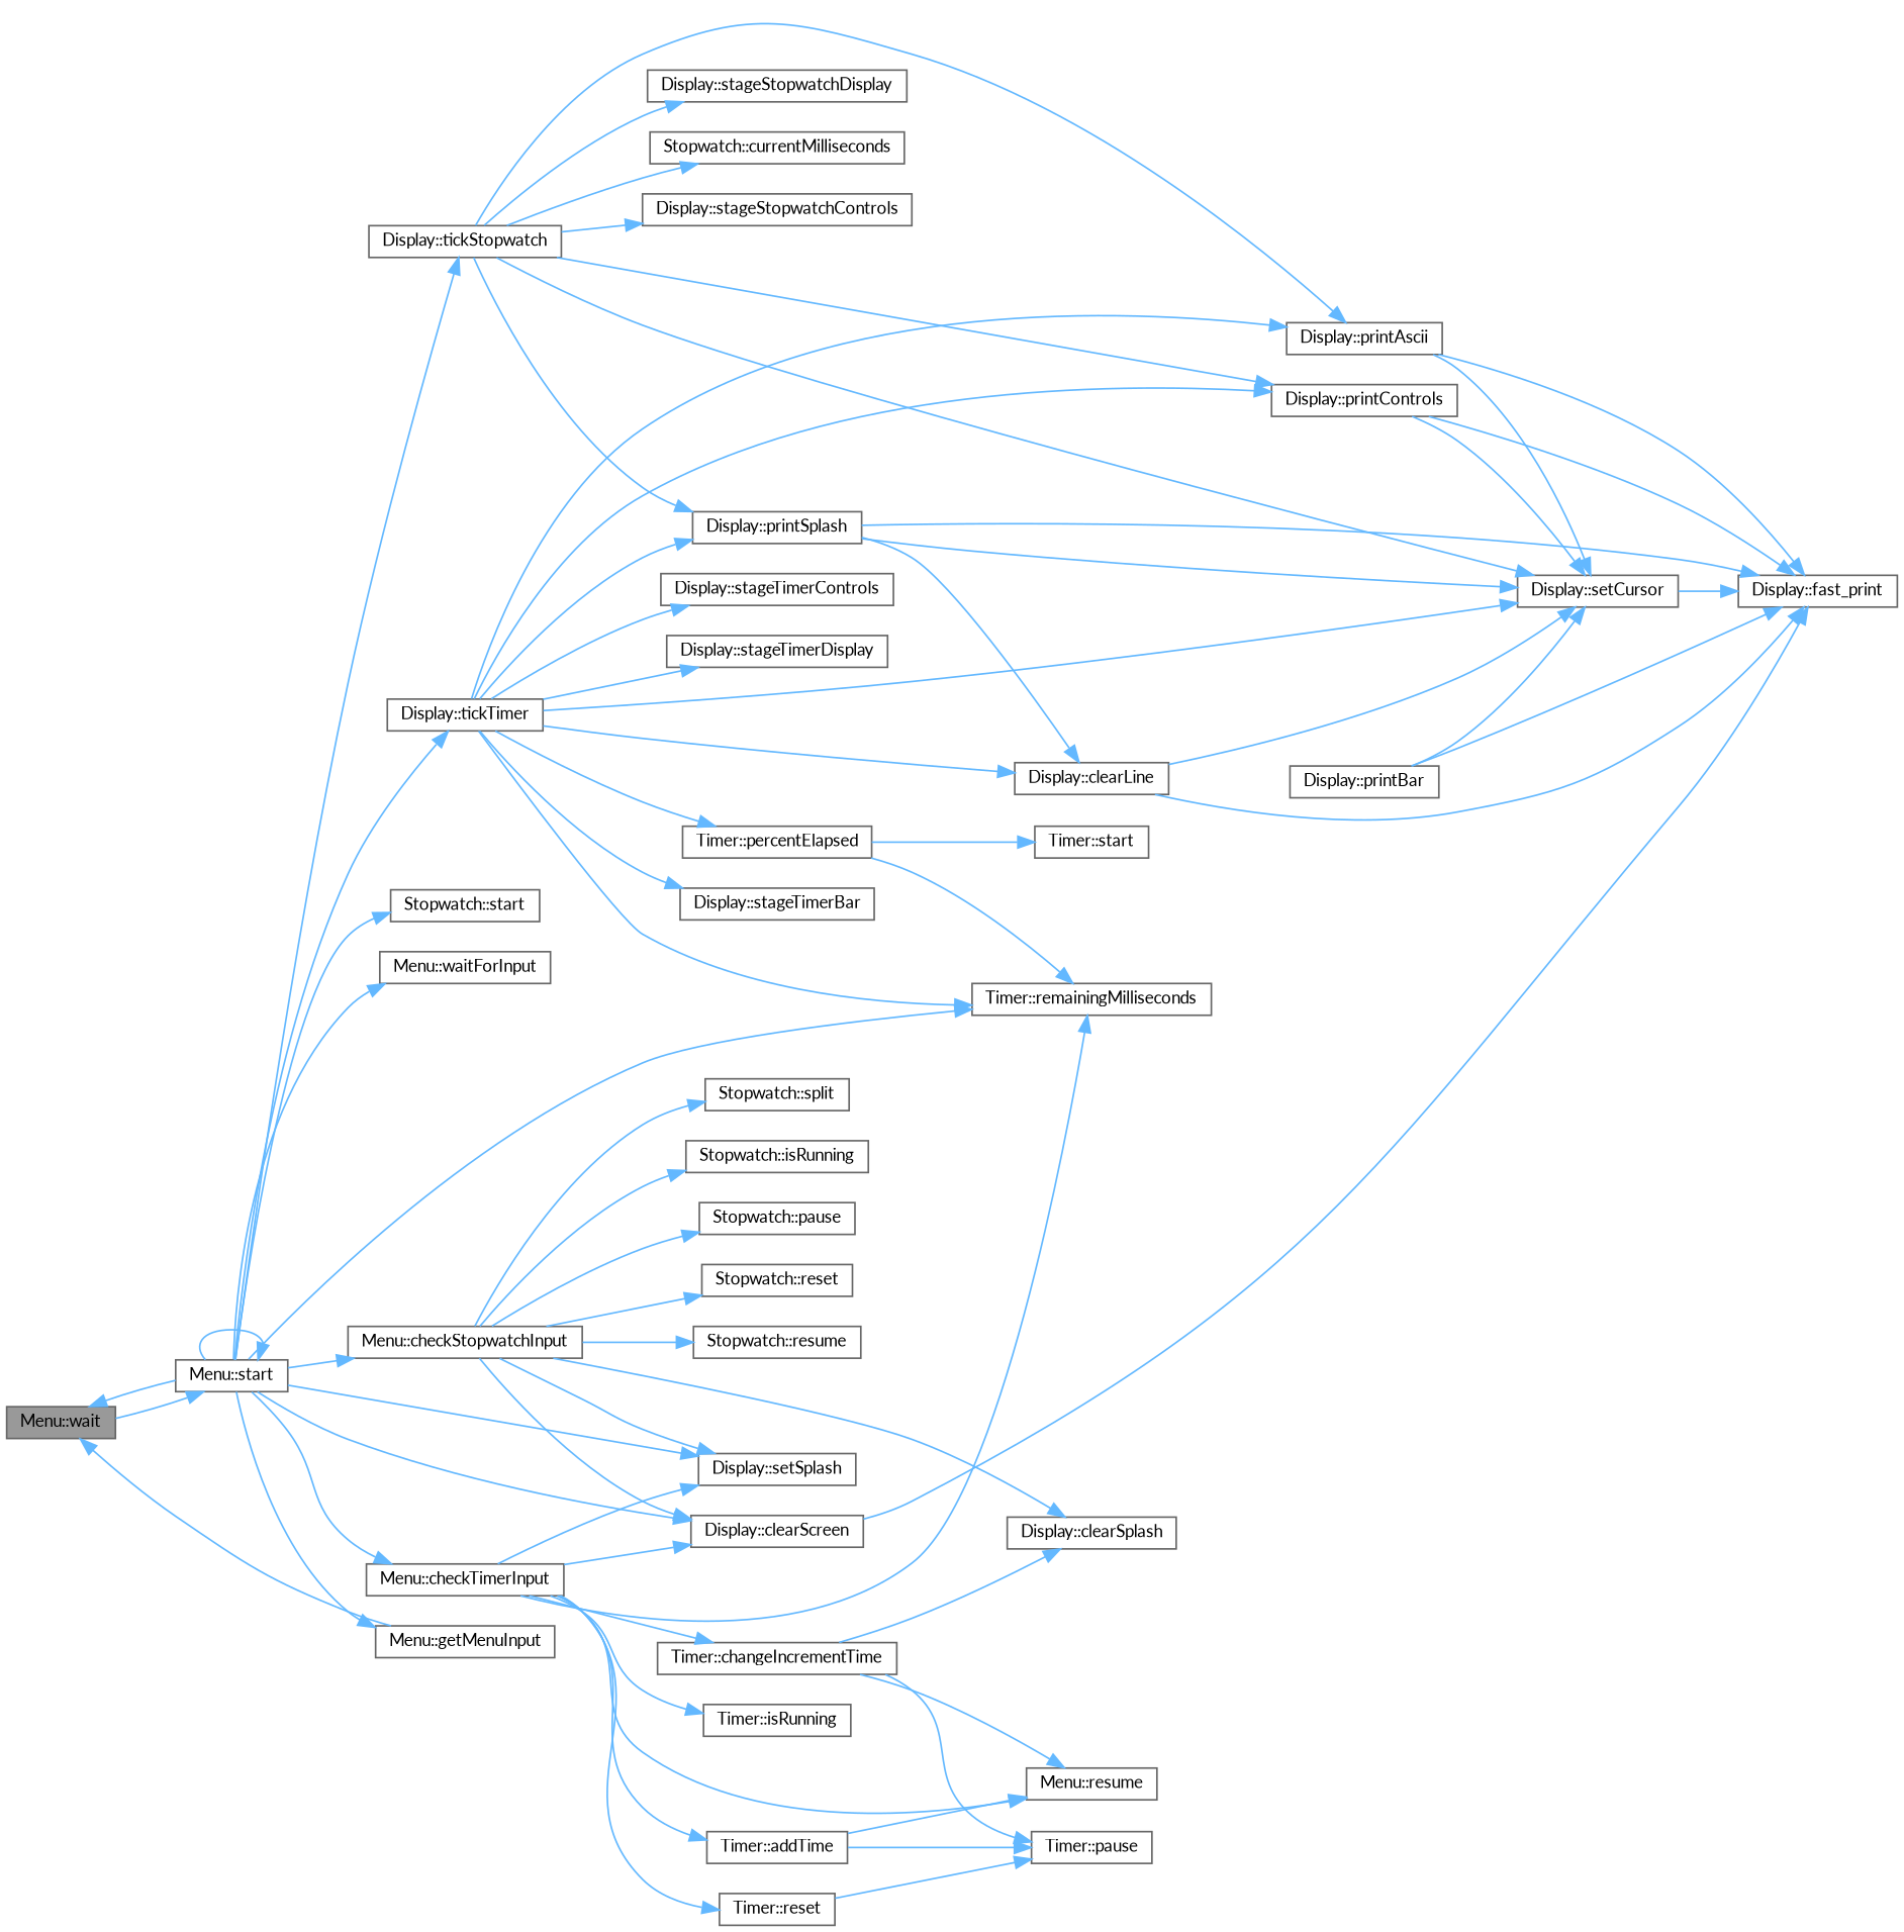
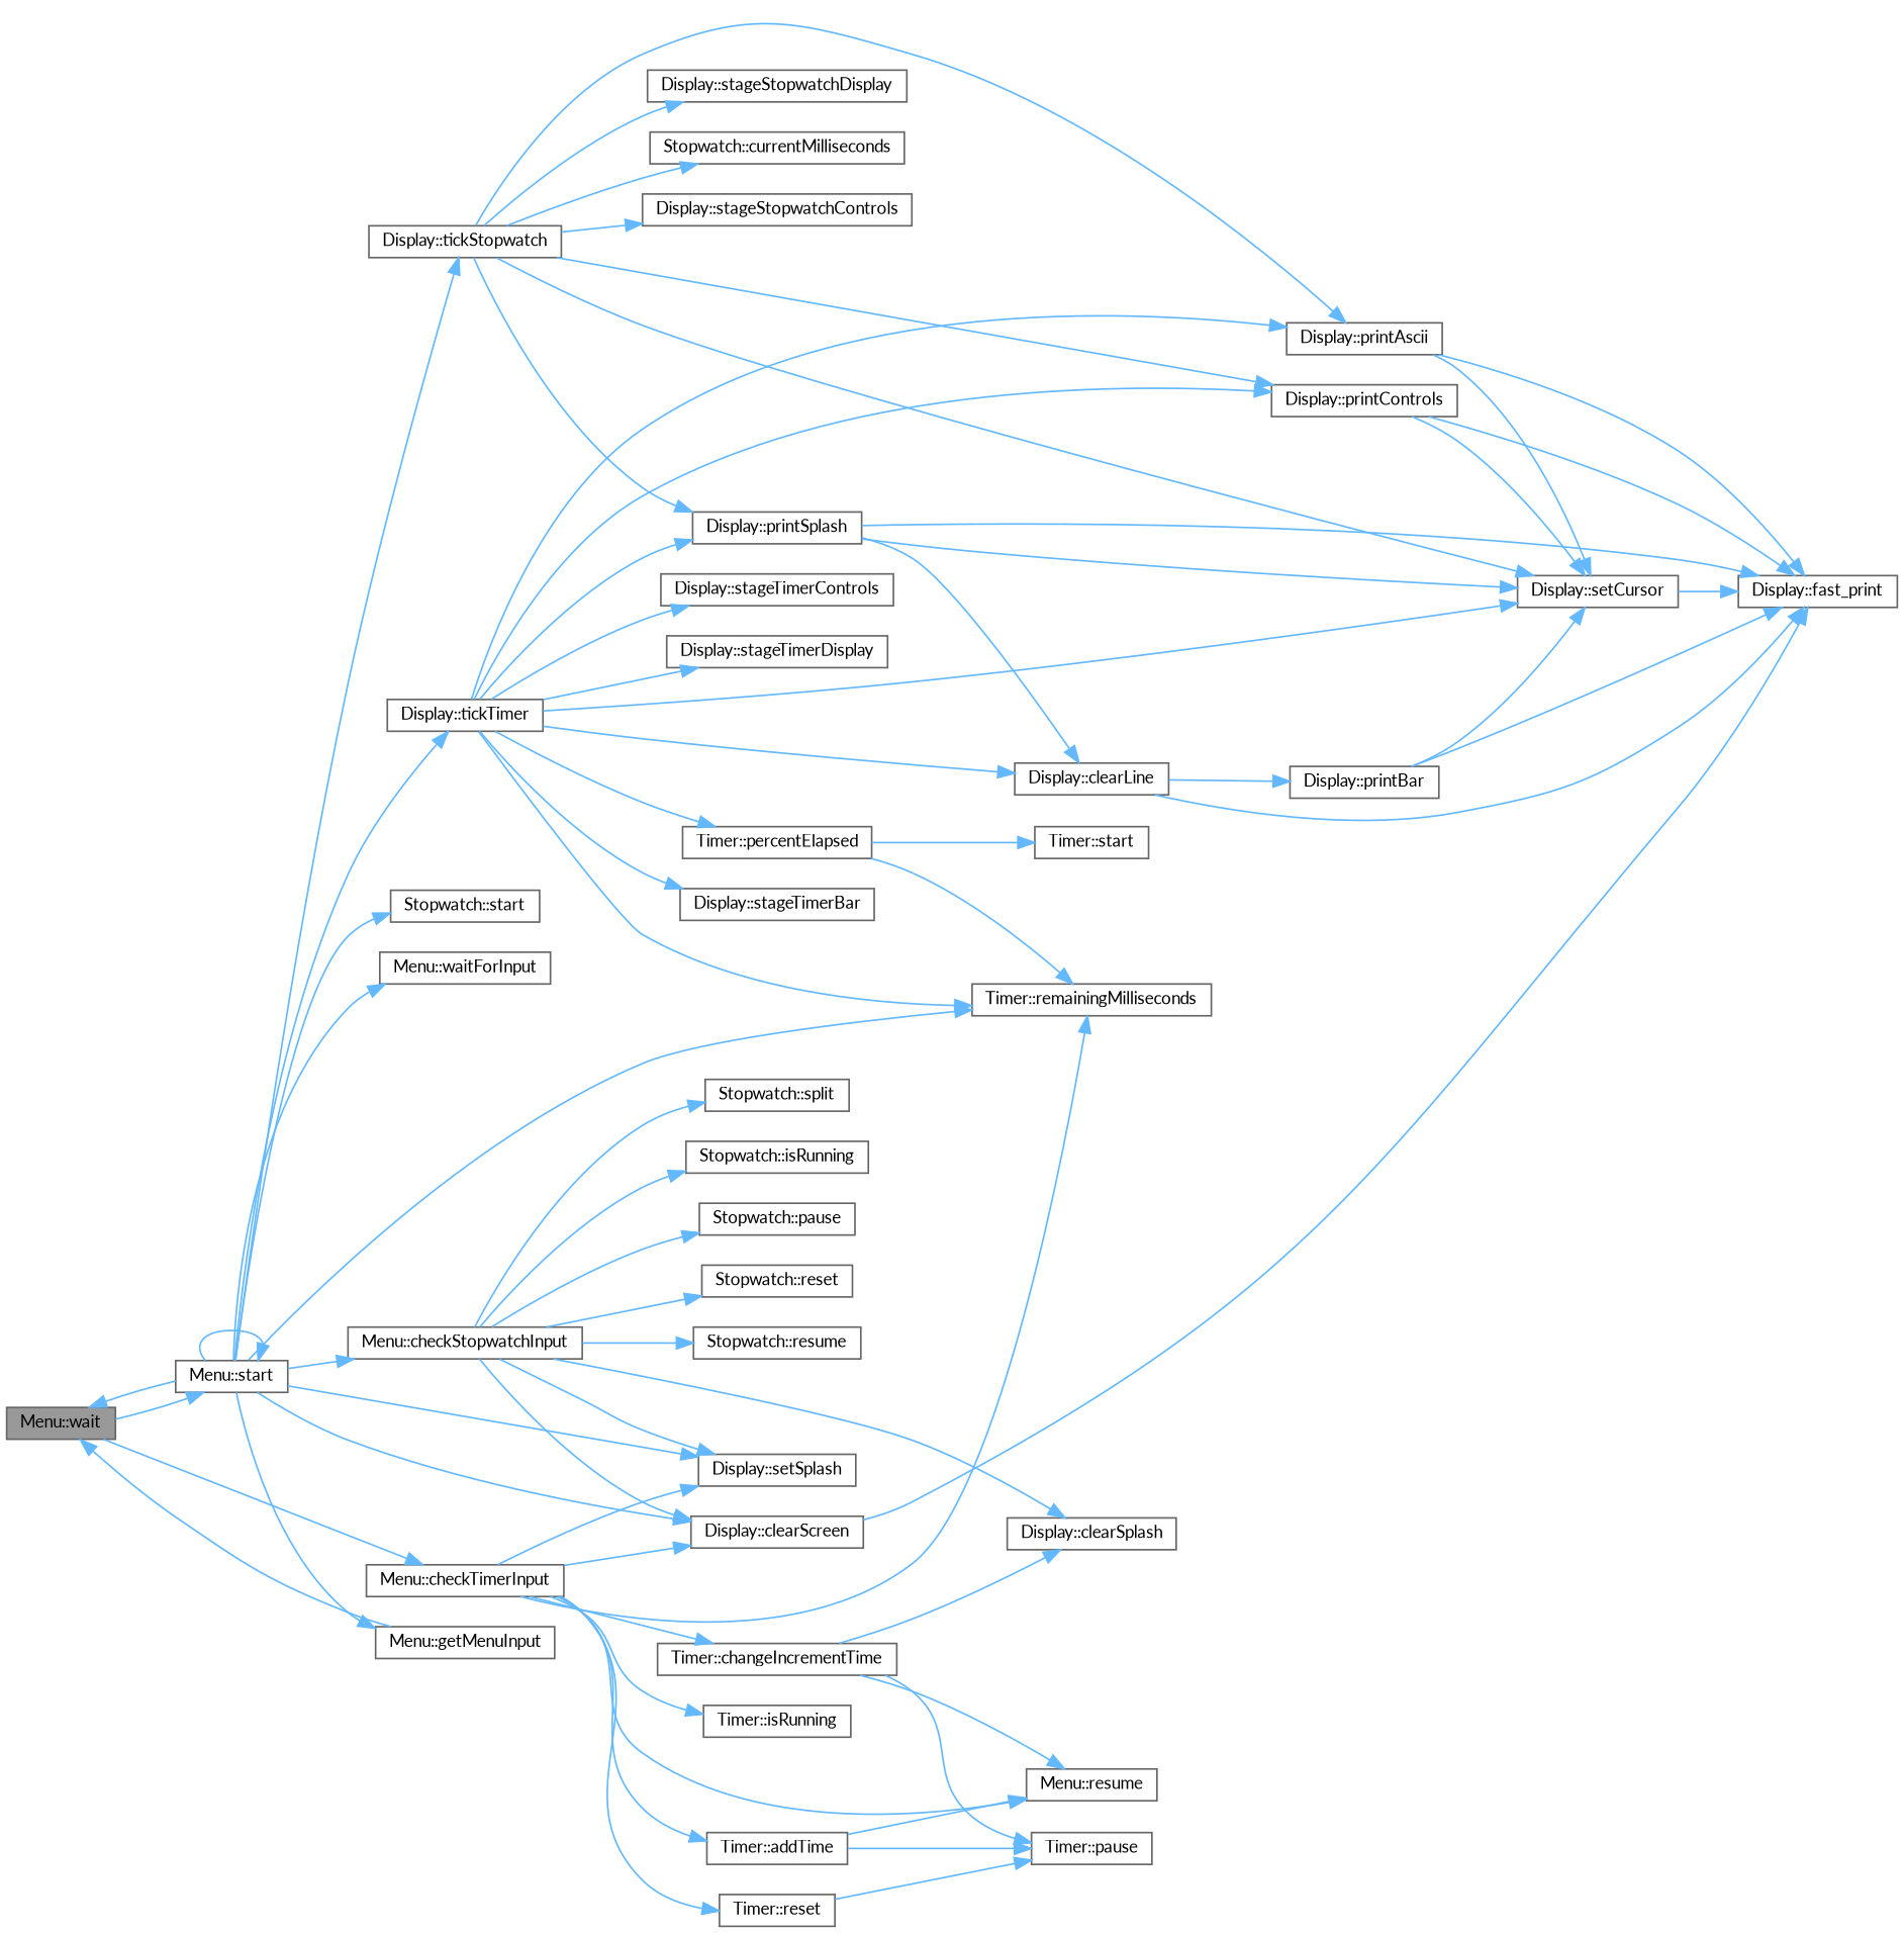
  digraph {
    fontname=Lato
    rankdir=LR
    node [color=grey40 fillcolor=white fontname=Lato fontsize=10 shape=box style=filled]
    edge [color=steelblue1 fontname=Lato fontsize=10 labelfontname=Helvetica labelfontsize=10 style=solid]
    n1 [color=gray40 fillcolor=grey60 fontcolor=black height=0.2 label="Menu::wait" width=0.4]
    n2 [height=0.2 label="Menu::start" width=0.4]
    n3 [height=0.2 label="Menu::checkStopwatchInput" width=0.4]
    n4 [height=0.2 label="Display::clearScreen" width=0.4]
    n5 [height=0.2 label="Display::setSplash" width=0.4]
    n6 [height=0.2 label="Menu::checkTimerInput" width=0.4]
    n7 [height=0.2 label="Timer::remainingMilliseconds" width=0.4]
    n8 [height=0.2 label="Menu::getMenuInput" width=0.4]
    n9 [height=0.2 label="Stopwatch::start" width=0.4]
    n10 [height=0.2 label="Display::tickStopwatch" width=0.4]
    n11 [height=0.2 label="Display::tickTimer" width=0.4]
    n12 [height=0.2 label="Menu::waitForInput" width=0.4]
    n13 [height=0.2 label="Display::clearSplash" width=0.4]
    n14 [height=0.2 label="Stopwatch::isRunning" width=0.4]
    n15 [height=0.2 label="Stopwatch::pause" width=0.4]
    n16 [height=0.2 label="Stopwatch::reset" width=0.4]
    n17 [height=0.2 label="Stopwatch::resume" width=0.4]
    n18 [height=0.2 label="Stopwatch::split" width=0.4]
    n19 [height=0.2 label="Display::fast_print" width=0.4]
    n20 [height=0.2 label="Timer::addTime" width=0.4]
    n21 [height=0.2 label="Menu::resume" width=0.4]
    n22 [height=0.2 label="Timer::changeIncrementTime" width=0.4]
    n23 [height=0.2 label="Timer::isRunning" width=0.4]
    n24 [height=0.2 label="Timer::reset" width=0.4]
    n25 [height=0.2 label="Stopwatch::currentMilliseconds" width=0.4]
    n26 [height=0.2 label="Display::printAscii" width=0.4]
    n27 [height=0.2 label="Display::setCursor" width=0.4]
    n28 [height=0.2 label="Display::printControls" width=0.4]
    n29 [height=0.2 label="Display::printSplash" width=0.4]
    n30 [height=0.2 label="Display::stageStopwatchControls" width=0.4]
    n31 [height=0.2 label="Display::stageStopwatchDisplay" width=0.4]
    n32 [height=0.2 label="Display::clearLine" width=0.4]
    n33 [height=0.2 label="Timer::percentElapsed" width=0.4]
    n34 [height=0.2 label="Display::stageTimerBar" width=0.4]
    n35 [height=0.2 label="Display::stageTimerControls" width=0.4]
    n36 [height=0.2 label="Display::stageTimerDisplay" width=0.4]
    n37 [height=0.2 label="Timer::pause" width=0.4]
    n38 [height=0.2 label="Timer::start" width=0.4]
    n39 [height=0.2 label="Display::printBar" width=0.4]
    n1 -> n2
    n2 -> n1
    n2 -> n2
    n2 -> n3
    n2 -> n4
    n2 -> n5
-   n2 -> n6
+   n1 -> n6
    n2 -> n7
    n2 -> n8
    n2 -> n9
    n2 -> n10
    n2 -> n11
    n2 -> n12
    n3 -> n4
    n3 -> n5
    n3 -> n13
    n3 -> n14
    n3 -> n15
    n3 -> n16
    n3 -> n17
    n3 -> n18
    n4 -> n19
    n6 -> n4
    n6 -> n5
    n6 -> n7
    n6 -> n20
    n6 -> n21
    n6 -> n22
    n6 -> n23
    n6 -> n24
    n8 -> n1
    n10 -> n25
    n10 -> n26
    n10 -> n27
    n10 -> n28
    n10 -> n29
    n10 -> n30
    n10 -> n31
    n11 -> n7
    n11 -> n26
    n11 -> n27
    n11 -> n28
    n11 -> n29
    n11 -> n32
    n11 -> n33
    n11 -> n34
    n11 -> n35
    n11 -> n36
    n20 -> n21
    n20 -> n37
    n22 -> n13
    n22 -> n21
    n22 -> n37
    n24 -> n37
    n26 -> n19
    n26 -> n27
    n27 -> n19
    n28 -> n19
    n28 -> n27
    n29 -> n19
    n29 -> n27
    n29 -> n32
    n32 -> n19
-   n32 -> n27
+   n32 -> n39
    n33 -> n7
    n33 -> n38
    n39 -> n19
    n39 -> n27
  }
